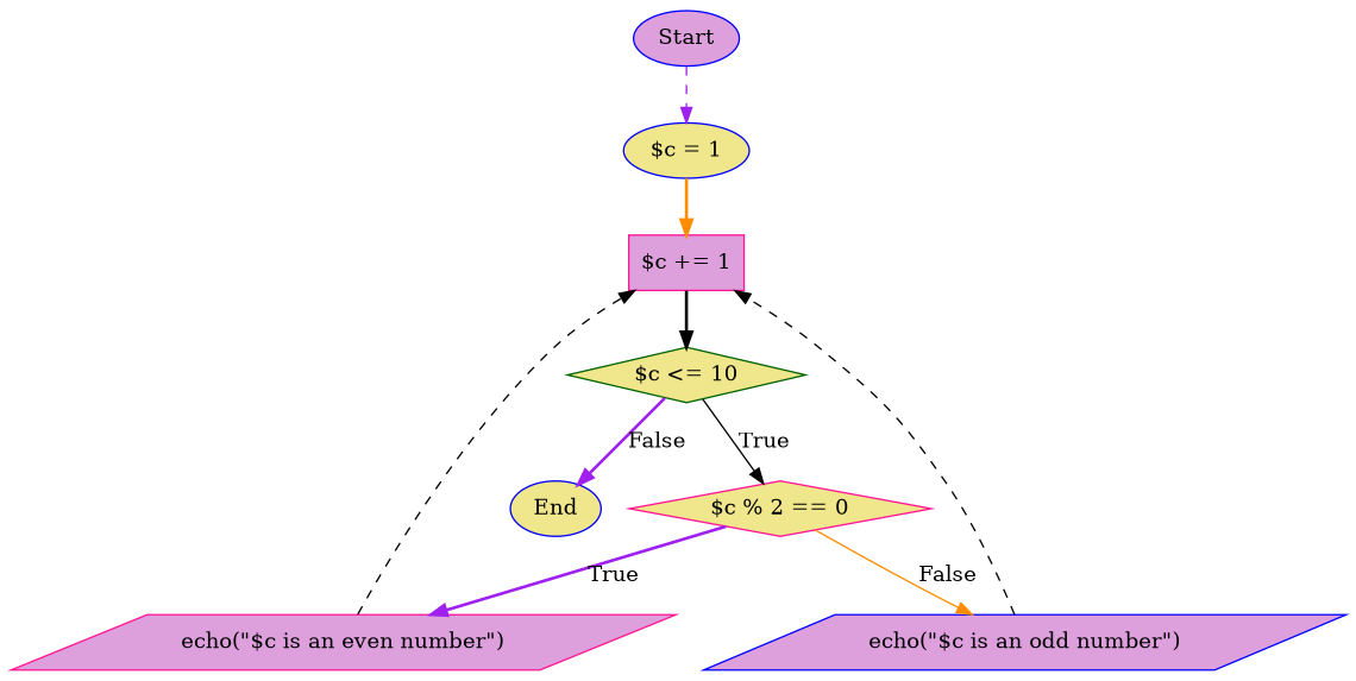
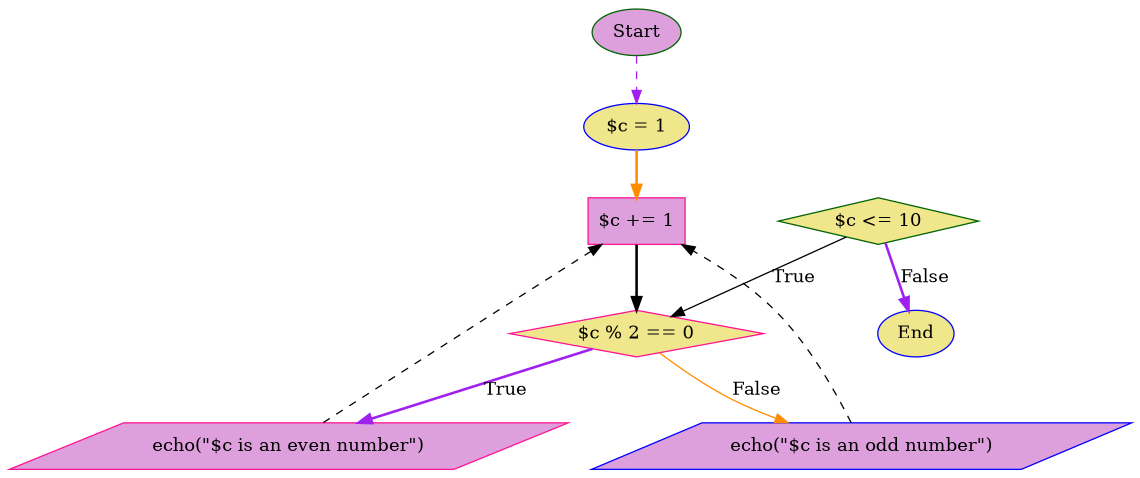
  strict digraph {
    rankdir=TB
    node [color=blue fillcolor=plum shape=ellipse style=filled]
    edge [color=black style=bold]
-   Start
+   Start [color=darkgreen]
    n2 [fillcolor=khaki label="$c = 1"]
    n3 [color=deeppink label="$c += 1" shape=rectangle]
    n4 [color=darkgreen fillcolor=khaki label="$c <= 10" shape=diamond]
    n5 [color=deeppink fillcolor=khaki label="$c % 2 == 0" shape=diamond]
    End [fillcolor=khaki]
    n7 [color=deeppink label="echo(\"$c is an even number\")" shape=parallelogram]
    n8 [label="echo(\"$c is an odd number\")" shape=parallelogram]
    Start -> n2 [color=purple style=dashed]
    n2 -> n3 [color=darkorange]
-   n3 -> n4
+   n3 -> n5
    n4 -> n5 [label=True style=solid]
    n4 -> End [color=purple label=False]
    n5 -> n7 [color=purple label=True]
    n5 -> n8 [color=darkorange label=False style=solid]
    n7 -> n3 [style=dashed]
    n8 -> n3 [style=dashed]
  }
